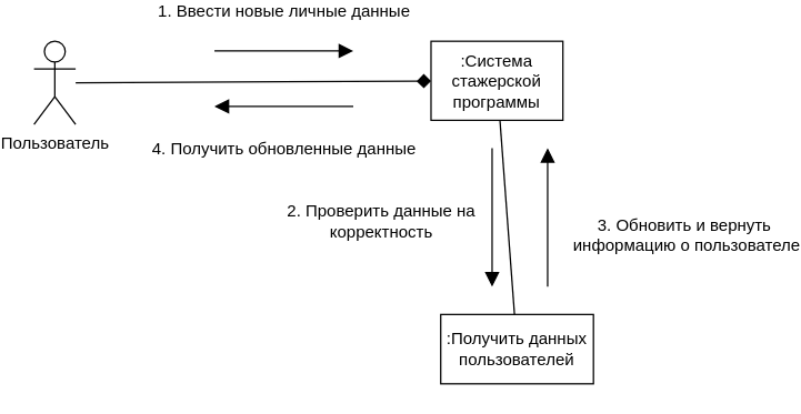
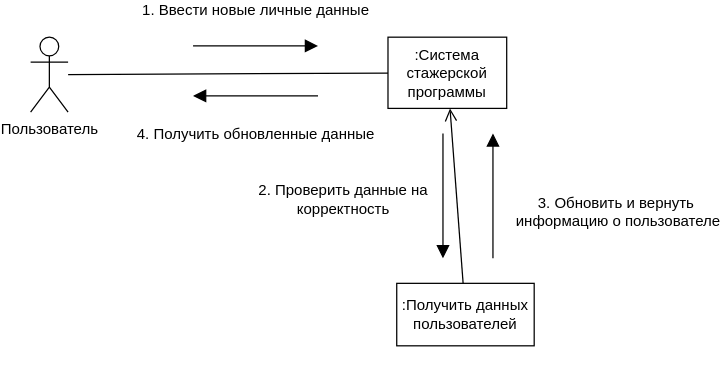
  <mxCell id="0" />
  <mxCell id="1" parent="0" />
- <mxCell id="2" style="edgeStyle=none;curved=1;rounded=0;orthogonalLoop=1;jettySize=auto;html=1;fontSize=12;startSize=8;endSize=8;endArrow=diamond;startFill=0;" parent="1" source="3" target="4" edge="1"><mxGeometry relative="1" as="geometry" /></mxCell>
+ <mxCell id="2" style="edgeStyle=none;curved=1;rounded=0;orthogonalLoop=1;jettySize=auto;html=1;fontSize=12;startSize=8;endSize=8;endArrow=none;startFill=0;" parent="1" source="3" target="4" edge="1"><mxGeometry relative="1" as="geometry" /></mxCell>
  <mxCell id="3" value="Пользователь" style="shape=umlActor;verticalLabelPosition=bottom;verticalAlign=top;html=1;" parent="1" vertex="1"><mxGeometry x="20" y="20" width="30" height="60" as="geometry" /></mxCell>
  <mxCell id="4" value=":Система стажерской программы" style="html=1;whiteSpace=wrap;" parent="1" vertex="1"><mxGeometry x="306" y="20" width="95" height="57" as="geometry" /></mxCell>
  <mxCell id="5" value="1. Ввести новые личные данные" style="html=1;verticalAlign=bottom;endArrow=block;curved=0;rounded=0;strokeColor=default;align=center;fontFamily=Helvetica;fontSize=12;fontColor=default;labelBackgroundColor=default;edgeStyle=none;startSize=8;endSize=8;" parent="1" edge="1"><mxGeometry x="-0.004" y="19" width="80" relative="1" as="geometry"><mxPoint x="150" y="27" as="sourcePoint" /><mxPoint x="250" y="27" as="targetPoint" /><mxPoint as="offset" /></mxGeometry></mxCell>
  <mxCell id="6" value="&lt;div&gt;4. Получить обновленные данные&lt;/div&gt;" style="html=1;verticalAlign=bottom;endArrow=block;curved=0;rounded=0;strokeColor=default;align=center;fontFamily=Helvetica;fontSize=12;fontColor=default;labelBackgroundColor=default;edgeStyle=none;startSize=8;endSize=8;" parent="1" edge="1"><mxGeometry y="40" width="80" relative="1" as="geometry"><mxPoint x="250" y="67" as="sourcePoint" /><mxPoint x="150" y="67" as="targetPoint" /><mxPoint as="offset" /></mxGeometry></mxCell>
  <mxCell id="7" value=":Получить данных пользователей" style="html=1;whiteSpace=wrap;" parent="1" vertex="1"><mxGeometry x="313" y="217" width="110" height="50" as="geometry" /></mxCell>
- <mxCell id="8" style="edgeStyle=none;curved=1;rounded=0;orthogonalLoop=1;jettySize=auto;html=1;fontSize=12;startSize=8;endSize=8;endArrow=none;startFill=0;" parent="1" source="7" target="4" edge="1"><mxGeometry relative="1" as="geometry"><mxPoint x="80" y="60" as="sourcePoint" /><mxPoint x="316" y="59" as="targetPoint" /></mxGeometry></mxCell>
+ <mxCell id="8" style="edgeStyle=none;curved=1;rounded=0;orthogonalLoop=1;jettySize=auto;html=1;fontSize=12;startSize=8;endSize=8;endArrow=open;startFill=0;" parent="1" source="7" target="4" edge="1"><mxGeometry relative="1" as="geometry"><mxPoint x="80" y="60" as="sourcePoint" /><mxPoint x="316" y="59" as="targetPoint" /></mxGeometry></mxCell>
  <mxCell id="9" value="2. Проверить данные на&lt;div&gt;корректность&lt;/div&gt;" style="html=1;verticalAlign=bottom;endArrow=block;curved=0;rounded=0;strokeColor=default;align=center;fontFamily=Helvetica;fontSize=12;fontColor=default;labelBackgroundColor=default;edgeStyle=none;startSize=8;endSize=8;" parent="1" edge="1"><mxGeometry x="0.4" y="-80" width="80" relative="1" as="geometry"><mxPoint x="350" y="97" as="sourcePoint" /><mxPoint x="350" y="197" as="targetPoint" /><mxPoint as="offset" /></mxGeometry></mxCell>
  <mxCell id="10" value="3. Обновить и вернуть&amp;nbsp;&lt;div&gt;информацию&amp;nbsp;&lt;span style=&quot;background-color: light-dark(#ffffff, var(--ge-dark-color, #121212)); color: light-dark(rgb(0, 0, 0), rgb(255, 255, 255));&quot;&gt;о пользователе&lt;/span&gt;&lt;/div&gt;" style="html=1;verticalAlign=bottom;endArrow=block;curved=0;rounded=0;strokeColor=default;align=center;fontFamily=Helvetica;fontSize=12;fontColor=default;labelBackgroundColor=default;edgeStyle=none;startSize=8;endSize=8;" parent="1" edge="1"><mxGeometry x="-0.6" y="-100" width="80" relative="1" as="geometry"><mxPoint x="390" y="197" as="sourcePoint" /><mxPoint x="390" y="97" as="targetPoint" /><mxPoint as="offset" /></mxGeometry></mxCell>
